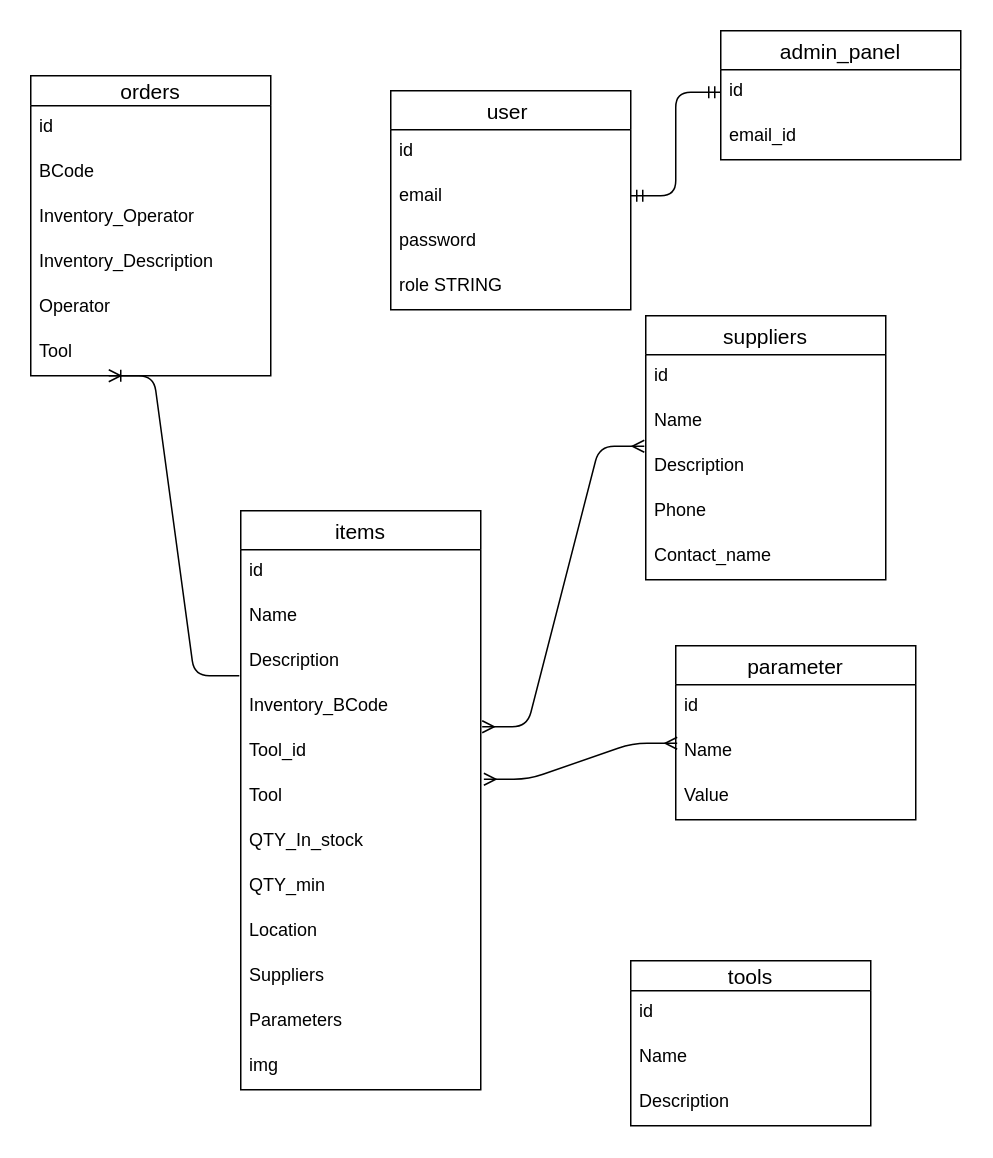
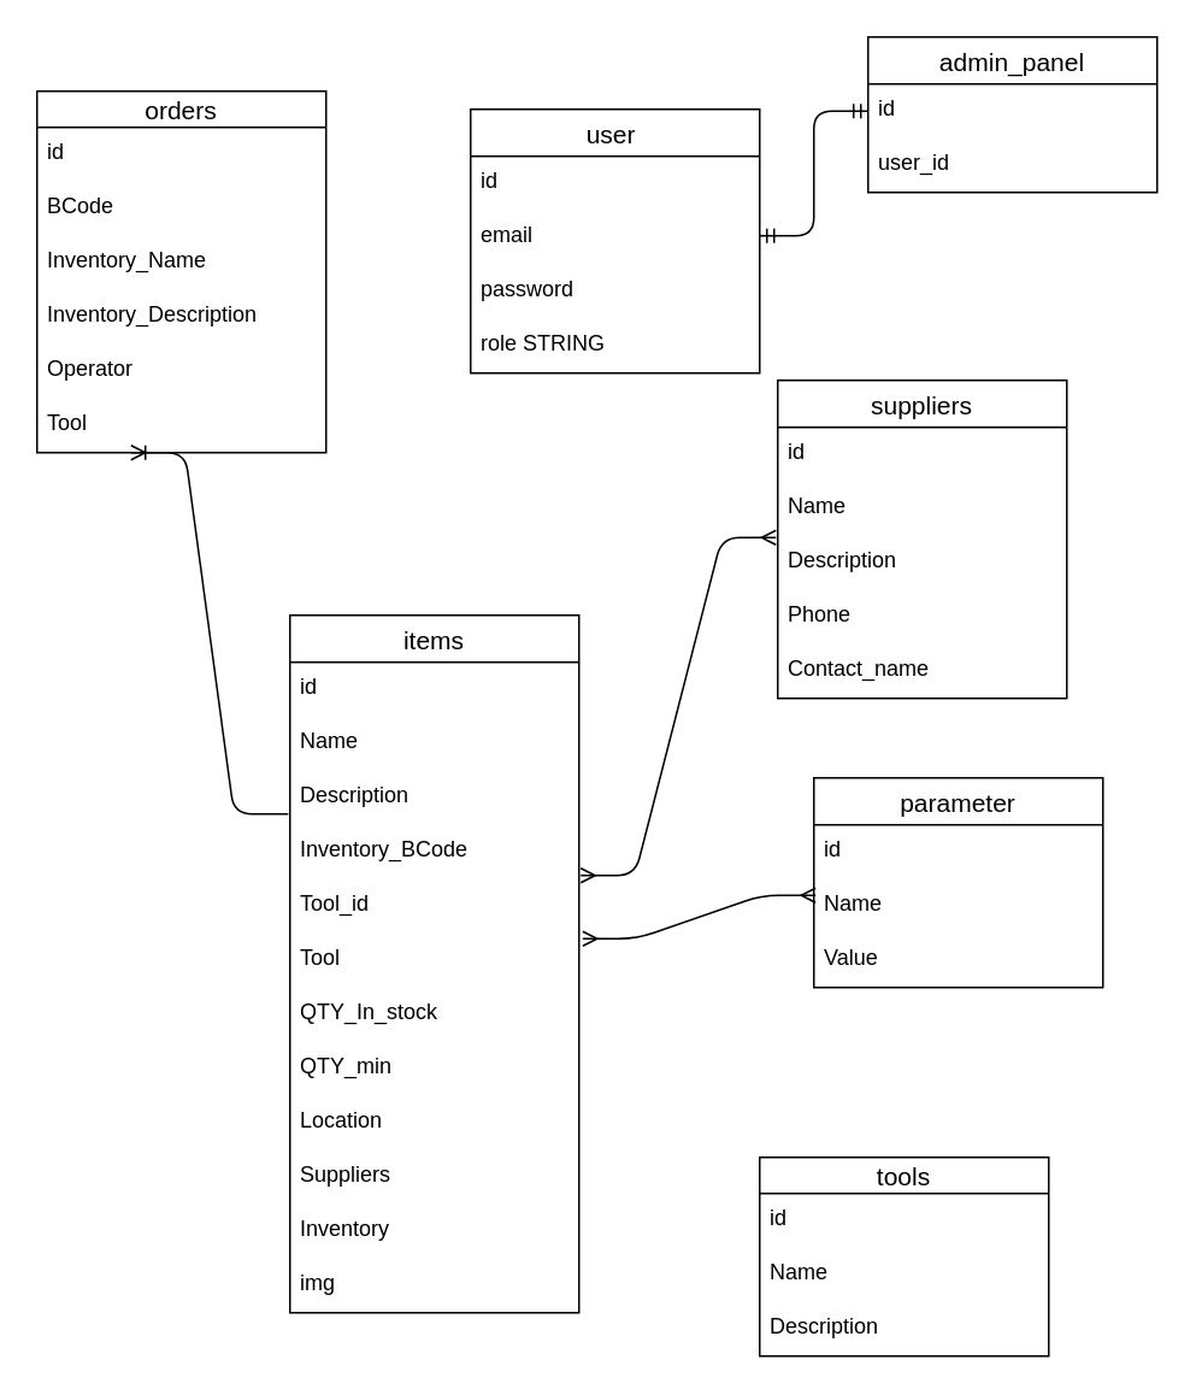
  <mxCell id="0" />
  <mxCell id="1" parent="0" />
  <mxCell id="2" value="user " style="swimlane;fontStyle=0;childLayout=stackLayout;horizontal=1;startSize=26;horizontalStack=0;resizeParent=1;resizeParentMax=0;resizeLast=0;collapsible=1;marginBottom=0;align=center;fontSize=14;" vertex="1" parent="1"><mxGeometry x="260" y="60" width="160" height="146" as="geometry" /></mxCell>
  <mxCell id="3" value="id" style="text;strokeColor=none;fillColor=none;spacingLeft=4;spacingRight=4;overflow=hidden;rotatable=0;points=[[0,0.5],[1,0.5]];portConstraint=eastwest;fontSize=12;" vertex="1" parent="2"><mxGeometry y="26" width="160" height="30" as="geometry" /></mxCell>
  <mxCell id="4" value="email" style="text;strokeColor=none;fillColor=none;spacingLeft=4;spacingRight=4;overflow=hidden;rotatable=0;points=[[0,0.5],[1,0.5]];portConstraint=eastwest;fontSize=12;" vertex="1" parent="2"><mxGeometry y="56" width="160" height="30" as="geometry" /></mxCell>
  <mxCell id="5" value="" style="edgeStyle=entityRelationEdgeStyle;fontSize=12;html=1;endArrow=ERmandOne;startArrow=ERmandOne;entryX=0;entryY=0.5;entryDx=0;entryDy=0;" edge="1" parent="2" target="39"><mxGeometry width="100" height="100" relative="1" as="geometry"><mxPoint x="160" y="70" as="sourcePoint" /><mxPoint x="250" y="-30" as="targetPoint" /></mxGeometry></mxCell>
  <mxCell id="6" value="password" style="text;strokeColor=none;fillColor=none;spacingLeft=4;spacingRight=4;overflow=hidden;rotatable=0;points=[[0,0.5],[1,0.5]];portConstraint=eastwest;fontSize=12;" vertex="1" parent="2"><mxGeometry y="86" width="160" height="30" as="geometry" /></mxCell>
  <mxCell id="7" value="role STRING" style="text;strokeColor=none;fillColor=none;spacingLeft=4;spacingRight=4;overflow=hidden;rotatable=0;points=[[0,0.5],[1,0.5]];portConstraint=eastwest;fontSize=12;" vertex="1" parent="2"><mxGeometry y="116" width="160" height="30" as="geometry" /></mxCell>
  <mxCell id="8" value="items" style="swimlane;fontStyle=0;childLayout=stackLayout;horizontal=1;startSize=26;horizontalStack=0;resizeParent=1;resizeParentMax=0;resizeLast=0;collapsible=1;marginBottom=0;align=center;fontSize=14;" vertex="1" parent="1"><mxGeometry x="160" y="340" width="160" height="386" as="geometry" /></mxCell>
  <mxCell id="9" value="id" style="text;strokeColor=none;fillColor=none;spacingLeft=4;spacingRight=4;overflow=hidden;rotatable=0;points=[[0,0.5],[1,0.5]];portConstraint=eastwest;fontSize=12;" vertex="1" parent="8"><mxGeometry y="26" width="160" height="30" as="geometry" /></mxCell>
  <mxCell id="10" value="Name" style="text;strokeColor=none;fillColor=none;spacingLeft=4;spacingRight=4;overflow=hidden;rotatable=0;points=[[0,0.5],[1,0.5]];portConstraint=eastwest;fontSize=12;" vertex="1" parent="8"><mxGeometry y="56" width="160" height="30" as="geometry" /></mxCell>
  <mxCell id="11" value="Description" style="text;strokeColor=none;fillColor=none;spacingLeft=4;spacingRight=4;overflow=hidden;rotatable=0;points=[[0,0.5],[1,0.5]];portConstraint=eastwest;fontSize=12;" vertex="1" parent="8"><mxGeometry y="86" width="160" height="30" as="geometry" /></mxCell>
  <mxCell id="12" value="Inventory_BCode" style="text;strokeColor=none;fillColor=none;spacingLeft=4;spacingRight=4;overflow=hidden;rotatable=0;points=[[0,0.5],[1,0.5]];portConstraint=eastwest;fontSize=12;" vertex="1" parent="8"><mxGeometry y="116" width="160" height="30" as="geometry" /></mxCell>
  <mxCell id="13" value="Tool_id" style="text;strokeColor=none;fillColor=none;spacingLeft=4;spacingRight=4;overflow=hidden;rotatable=0;points=[[0,0.5],[1,0.5]];portConstraint=eastwest;fontSize=12;" vertex="1" parent="8"><mxGeometry y="146" width="160" height="30" as="geometry" /></mxCell>
  <mxCell id="14" value="Tool" style="text;strokeColor=none;fillColor=none;spacingLeft=4;spacingRight=4;overflow=hidden;rotatable=0;points=[[0,0.5],[1,0.5]];portConstraint=eastwest;fontSize=12;" vertex="1" parent="8"><mxGeometry y="176" width="160" height="30" as="geometry" /></mxCell>
  <mxCell id="15" value="QTY_In_stock" style="text;strokeColor=none;fillColor=none;spacingLeft=4;spacingRight=4;overflow=hidden;rotatable=0;points=[[0,0.5],[1,0.5]];portConstraint=eastwest;fontSize=12;" vertex="1" parent="8"><mxGeometry y="206" width="160" height="30" as="geometry" /></mxCell>
  <mxCell id="16" value="QTY_min" style="text;strokeColor=none;fillColor=none;spacingLeft=4;spacingRight=4;overflow=hidden;rotatable=0;points=[[0,0.5],[1,0.5]];portConstraint=eastwest;fontSize=12;" vertex="1" parent="8"><mxGeometry y="236" width="160" height="30" as="geometry" /></mxCell>
  <mxCell id="17" value="Location" style="text;strokeColor=none;fillColor=none;spacingLeft=4;spacingRight=4;overflow=hidden;rotatable=0;points=[[0,0.5],[1,0.5]];portConstraint=eastwest;fontSize=12;" vertex="1" parent="8"><mxGeometry y="266" width="160" height="30" as="geometry" /></mxCell>
  <mxCell id="18" value="Suppliers" style="text;strokeColor=none;fillColor=none;spacingLeft=4;spacingRight=4;overflow=hidden;rotatable=0;points=[[0,0.5],[1,0.5]];portConstraint=eastwest;fontSize=12;" vertex="1" parent="8"><mxGeometry y="296" width="160" height="30" as="geometry" /></mxCell>
- <mxCell id="19" value="Parameters" style="text;strokeColor=none;fillColor=none;spacingLeft=4;spacingRight=4;overflow=hidden;rotatable=0;points=[[0,0.5],[1,0.5]];portConstraint=eastwest;fontSize=12;" vertex="1" parent="8"><mxGeometry y="326" width="160" height="30" as="geometry" /></mxCell>
+ <mxCell id="19" value="Inventory" style="text;strokeColor=none;fillColor=none;spacingLeft=4;spacingRight=4;overflow=hidden;rotatable=0;points=[[0,0.5],[1,0.5]];portConstraint=eastwest;fontSize=12;" vertex="1" parent="8"><mxGeometry y="326" width="160" height="30" as="geometry" /></mxCell>
  <mxCell id="20" value="img" style="text;strokeColor=none;fillColor=none;spacingLeft=4;spacingRight=4;overflow=hidden;rotatable=0;points=[[0,0.5],[1,0.5]];portConstraint=eastwest;fontSize=12;" vertex="1" parent="8"><mxGeometry y="356" width="160" height="30" as="geometry" /></mxCell>
  <mxCell id="21" value="suppliers" style="swimlane;fontStyle=0;childLayout=stackLayout;horizontal=1;startSize=26;horizontalStack=0;resizeParent=1;resizeParentMax=0;resizeLast=0;collapsible=1;marginBottom=0;align=center;fontSize=14;" vertex="1" parent="1"><mxGeometry x="430" y="210" width="160" height="176" as="geometry" /></mxCell>
  <mxCell id="22" value="id" style="text;strokeColor=none;fillColor=none;spacingLeft=4;spacingRight=4;overflow=hidden;rotatable=0;points=[[0,0.5],[1,0.5]];portConstraint=eastwest;fontSize=12;" vertex="1" parent="21"><mxGeometry y="26" width="160" height="30" as="geometry" /></mxCell>
  <mxCell id="23" value="Name" style="text;strokeColor=none;fillColor=none;spacingLeft=4;spacingRight=4;overflow=hidden;rotatable=0;points=[[0,0.5],[1,0.5]];portConstraint=eastwest;fontSize=12;" vertex="1" parent="21"><mxGeometry y="56" width="160" height="30" as="geometry" /></mxCell>
  <mxCell id="24" value="Description" style="text;strokeColor=none;fillColor=none;spacingLeft=4;spacingRight=4;overflow=hidden;rotatable=0;points=[[0,0.5],[1,0.5]];portConstraint=eastwest;fontSize=12;" vertex="1" parent="21"><mxGeometry y="86" width="160" height="30" as="geometry" /></mxCell>
  <mxCell id="25" value="Phone" style="text;strokeColor=none;fillColor=none;spacingLeft=4;spacingRight=4;overflow=hidden;rotatable=0;points=[[0,0.5],[1,0.5]];portConstraint=eastwest;fontSize=12;" vertex="1" parent="21"><mxGeometry y="116" width="160" height="30" as="geometry" /></mxCell>
  <mxCell id="26" value="Contact_name" style="text;strokeColor=none;fillColor=none;spacingLeft=4;spacingRight=4;overflow=hidden;rotatable=0;points=[[0,0.5],[1,0.5]];portConstraint=eastwest;fontSize=12;" vertex="1" parent="21"><mxGeometry y="146" width="160" height="30" as="geometry" /></mxCell>
  <mxCell id="27" value="tools" style="swimlane;fontStyle=0;childLayout=stackLayout;horizontal=1;startSize=20;horizontalStack=0;resizeParent=1;resizeParentMax=0;resizeLast=0;collapsible=1;marginBottom=0;align=center;fontSize=14;" vertex="1" parent="1"><mxGeometry x="420" y="640" width="160" height="110" as="geometry" /></mxCell>
  <mxCell id="28" value="id" style="text;strokeColor=none;fillColor=none;spacingLeft=4;spacingRight=4;overflow=hidden;rotatable=0;points=[[0,0.5],[1,0.5]];portConstraint=eastwest;fontSize=12;" vertex="1" parent="27"><mxGeometry y="20" width="160" height="30" as="geometry" /></mxCell>
  <mxCell id="29" value="Name" style="text;strokeColor=none;fillColor=none;spacingLeft=4;spacingRight=4;overflow=hidden;rotatable=0;points=[[0,0.5],[1,0.5]];portConstraint=eastwest;fontSize=12;" vertex="1" parent="27"><mxGeometry y="50" width="160" height="30" as="geometry" /></mxCell>
  <mxCell id="30" value="Description" style="text;strokeColor=none;fillColor=none;spacingLeft=4;spacingRight=4;overflow=hidden;rotatable=0;points=[[0,0.5],[1,0.5]];portConstraint=eastwest;fontSize=12;" vertex="1" parent="27"><mxGeometry y="80" width="160" height="30" as="geometry" /></mxCell>
  <mxCell id="31" value="orders" style="swimlane;fontStyle=0;childLayout=stackLayout;horizontal=1;startSize=20;horizontalStack=0;resizeParent=1;resizeParentMax=0;resizeLast=0;collapsible=1;marginBottom=0;align=center;fontSize=14;" vertex="1" parent="1"><mxGeometry x="20" y="50" width="160" height="200" as="geometry" /></mxCell>
  <mxCell id="32" value="id" style="text;strokeColor=none;fillColor=none;spacingLeft=4;spacingRight=4;overflow=hidden;rotatable=0;points=[[0,0.5],[1,0.5]];portConstraint=eastwest;fontSize=12;" vertex="1" parent="31"><mxGeometry y="20" width="160" height="30" as="geometry" /></mxCell>
  <mxCell id="33" value="BCode" style="text;strokeColor=none;fillColor=none;spacingLeft=4;spacingRight=4;overflow=hidden;rotatable=0;points=[[0,0.5],[1,0.5]];portConstraint=eastwest;fontSize=12;" vertex="1" parent="31"><mxGeometry y="50" width="160" height="30" as="geometry" /></mxCell>
- <mxCell id="34" value="Inventory_Operator" style="text;strokeColor=none;fillColor=none;spacingLeft=4;spacingRight=4;overflow=hidden;rotatable=0;points=[[0,0.5],[1,0.5]];portConstraint=eastwest;fontSize=12;" vertex="1" parent="31"><mxGeometry y="80" width="160" height="30" as="geometry" /></mxCell>
+ <mxCell id="34" value="Inventory_Name" style="text;strokeColor=none;fillColor=none;spacingLeft=4;spacingRight=4;overflow=hidden;rotatable=0;points=[[0,0.5],[1,0.5]];portConstraint=eastwest;fontSize=12;" vertex="1" parent="31"><mxGeometry y="80" width="160" height="30" as="geometry" /></mxCell>
  <mxCell id="35" value="Inventory_Description" style="text;strokeColor=none;fillColor=none;spacingLeft=4;spacingRight=4;overflow=hidden;rotatable=0;points=[[0,0.5],[1,0.5]];portConstraint=eastwest;fontSize=12;" vertex="1" parent="31"><mxGeometry y="110" width="160" height="30" as="geometry" /></mxCell>
  <mxCell id="36" value="Operator" style="text;strokeColor=none;fillColor=none;spacingLeft=4;spacingRight=4;overflow=hidden;rotatable=0;points=[[0,0.5],[1,0.5]];portConstraint=eastwest;fontSize=12;" vertex="1" parent="31"><mxGeometry y="140" width="160" height="30" as="geometry" /></mxCell>
  <mxCell id="37" value="Tool" style="text;strokeColor=none;fillColor=none;spacingLeft=4;spacingRight=4;overflow=hidden;rotatable=0;points=[[0,0.5],[1,0.5]];portConstraint=eastwest;fontSize=12;" vertex="1" parent="31"><mxGeometry y="170" width="160" height="30" as="geometry" /></mxCell>
  <mxCell id="38" value="admin_panel" style="swimlane;fontStyle=0;childLayout=stackLayout;horizontal=1;startSize=26;horizontalStack=0;resizeParent=1;resizeParentMax=0;resizeLast=0;collapsible=1;marginBottom=0;align=center;fontSize=14;" vertex="1" parent="1"><mxGeometry x="480" y="20" width="160" height="86" as="geometry" /></mxCell>
  <mxCell id="39" value="id" style="text;strokeColor=none;fillColor=none;spacingLeft=4;spacingRight=4;overflow=hidden;rotatable=0;points=[[0,0.5],[1,0.5]];portConstraint=eastwest;fontSize=12;" vertex="1" parent="38"><mxGeometry y="26" width="160" height="30" as="geometry" /></mxCell>
- <mxCell id="40" value="email_id" style="text;strokeColor=none;fillColor=none;spacingLeft=4;spacingRight=4;overflow=hidden;rotatable=0;points=[[0,0.5],[1,0.5]];portConstraint=eastwest;fontSize=12;" vertex="1" parent="38"><mxGeometry y="56" width="160" height="30" as="geometry" /></mxCell>
+ <mxCell id="40" value="user_id" style="text;strokeColor=none;fillColor=none;spacingLeft=4;spacingRight=4;overflow=hidden;rotatable=0;points=[[0,0.5],[1,0.5]];portConstraint=eastwest;fontSize=12;" vertex="1" parent="38"><mxGeometry y="56" width="160" height="30" as="geometry" /></mxCell>
  <mxCell id="41" value="" style="edgeStyle=entityRelationEdgeStyle;fontSize=12;html=1;endArrow=ERmany;startArrow=ERmany;exitX=1.006;exitY=-0.067;exitDx=0;exitDy=0;exitPerimeter=0;entryX=-0.006;entryY=0.033;entryDx=0;entryDy=0;entryPerimeter=0;" edge="1" parent="1" source="13" target="24"><mxGeometry width="100" height="100" relative="1" as="geometry"><mxPoint x="360" y="580" as="sourcePoint" /><mxPoint x="472" y="480" as="targetPoint" /></mxGeometry></mxCell>
  <mxCell id="42" value="" style="edgeStyle=entityRelationEdgeStyle;fontSize=12;html=1;endArrow=ERoneToMany;entryX=0.325;entryY=1;entryDx=0;entryDy=0;entryPerimeter=0;exitX=-0.006;exitY=0.8;exitDx=0;exitDy=0;exitPerimeter=0;" edge="1" parent="1" source="11" target="37"><mxGeometry width="100" height="100" relative="1" as="geometry"><mxPoint x="130" y="350" as="sourcePoint" /><mxPoint x="200" y="310" as="targetPoint" /></mxGeometry></mxCell>
  <mxCell id="43" value="parameter" style="swimlane;fontStyle=0;childLayout=stackLayout;horizontal=1;startSize=26;horizontalStack=0;resizeParent=1;resizeParentMax=0;resizeLast=0;collapsible=1;marginBottom=0;align=center;fontSize=14;" vertex="1" parent="1"><mxGeometry x="450" y="430" width="160" height="116" as="geometry" /></mxCell>
  <mxCell id="44" value="id" style="text;strokeColor=none;fillColor=none;spacingLeft=4;spacingRight=4;overflow=hidden;rotatable=0;points=[[0,0.5],[1,0.5]];portConstraint=eastwest;fontSize=12;" vertex="1" parent="43"><mxGeometry y="26" width="160" height="30" as="geometry" /></mxCell>
  <mxCell id="45" value="Name" style="text;strokeColor=none;fillColor=none;spacingLeft=4;spacingRight=4;overflow=hidden;rotatable=0;points=[[0,0.5],[1,0.5]];portConstraint=eastwest;fontSize=12;" vertex="1" parent="43"><mxGeometry y="56" width="160" height="30" as="geometry" /></mxCell>
  <mxCell id="46" value="Value" style="text;strokeColor=none;fillColor=none;spacingLeft=4;spacingRight=4;overflow=hidden;rotatable=0;points=[[0,0.5],[1,0.5]];portConstraint=eastwest;fontSize=12;" vertex="1" parent="43"><mxGeometry y="86" width="160" height="30" as="geometry" /></mxCell>
  <mxCell id="47" value="" style="edgeStyle=entityRelationEdgeStyle;fontSize=12;html=1;endArrow=ERmany;startArrow=ERmany;entryX=0.006;entryY=0.3;entryDx=0;entryDy=0;entryPerimeter=0;exitX=1.013;exitY=0.1;exitDx=0;exitDy=0;exitPerimeter=0;" edge="1" parent="1" source="14" target="45"><mxGeometry width="100" height="100" relative="1" as="geometry"><mxPoint x="390" y="650" as="sourcePoint" /><mxPoint x="490" y="550" as="targetPoint" /></mxGeometry></mxCell>
